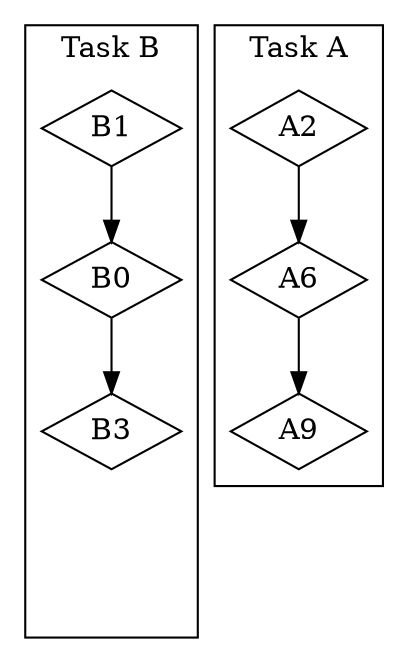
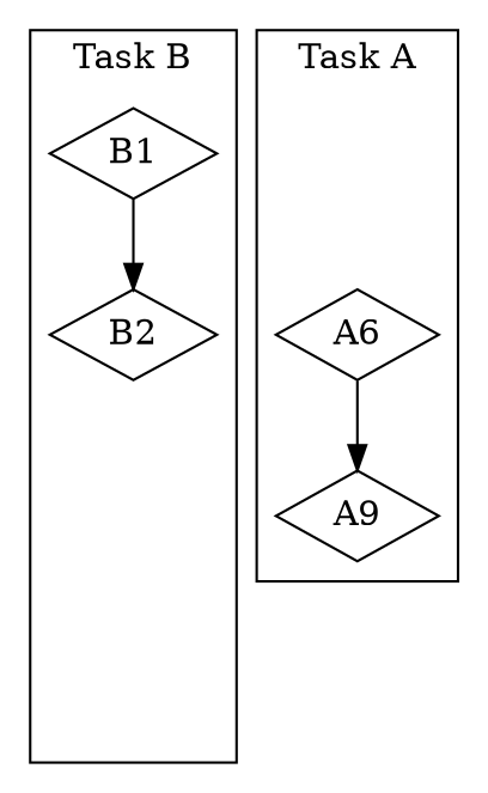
  digraph {
    cluster=true
    rankdir=TB
    splines=false
    node [shape=diamond]
    B1
-   B2 [label=B0]
-   B3
+   B2
    B0 [style=invis]
-   A2
    n6 [label=A6]
    n7 [label=A9]
    subgraph cluster_1 {
      label="Task B"
      B1
      B2
-     B3
      B0
    }
    subgraph cluster_2 {
      label="Task A"
      newrank=true
-     A2
      n6
      n7
    }
    B1 -> B2
-   B2 -> B3
-   B3 -> B0 [style=invis]
-   A2 -> n6
    n6 -> n7
  }
